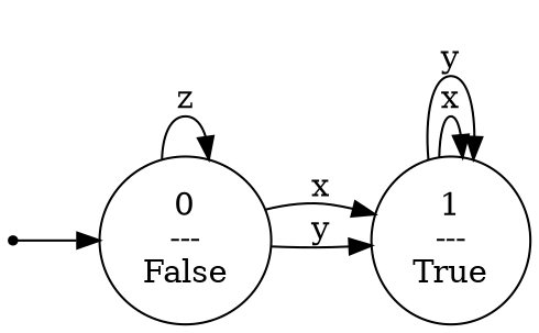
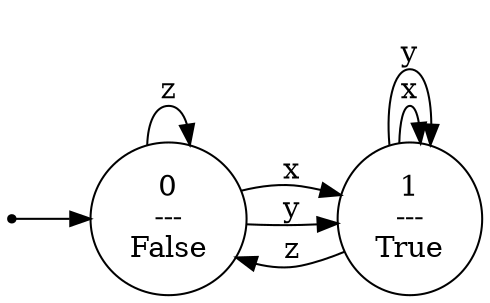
  digraph {
    rankdir=LR
    0 [shape=point]
    n2 [label="0\n---\nFalse"]
    n3 [label="1\n---\nTrue"]
    0 -> n2
    n2 -> n2 [label=z]
    n2 -> n3 [label=x]
    n2 -> n3 [label=y]
+   n3 -> n2 [label=z]
    n3 -> n3 [label=x]
    n3 -> n3 [label=y]
  }
